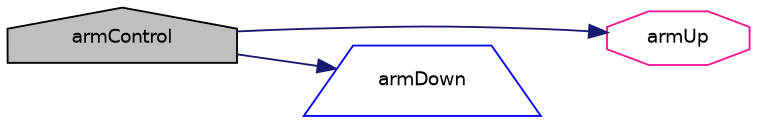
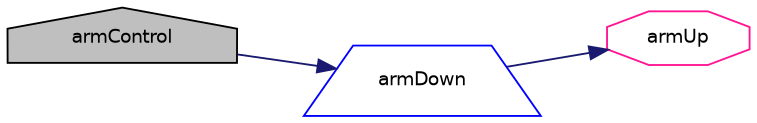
  digraph {
    rankdir=LR
    node [fillcolor=white fontname=Helvetica fontsize=10 style=filled]
    edge [color=midnightblue fontname=Helvetica fontsize=10 labelfontname=Helvetica labelfontsize=10 style=solid]
    n1 [color=black fillcolor=grey75 fontcolor=black height=0.2 label=armControl shape=house width=0.4]
    n2 [color=deeppink height=0.2 label=armUp shape=octagon width=0.4]
    n3 [color=blue height=0.2 label=armDown shape=trapezium width=0.4]
-   n1 -> n2
+   n3 -> n2
    n1 -> n3
  }
